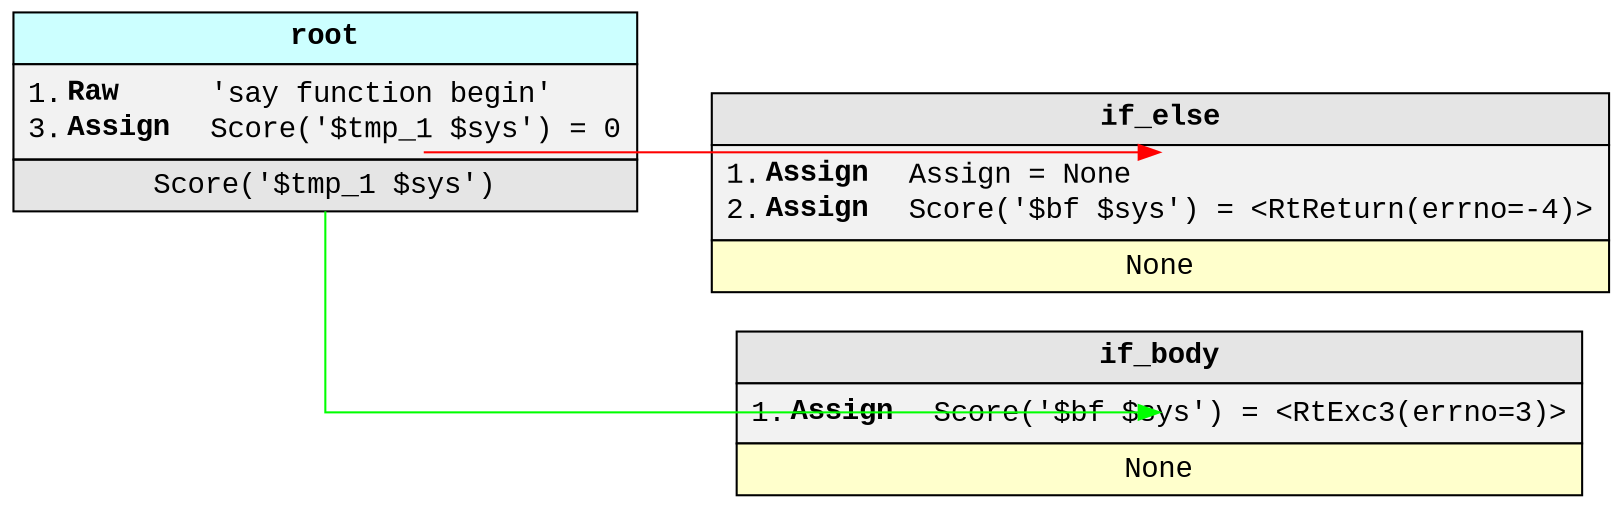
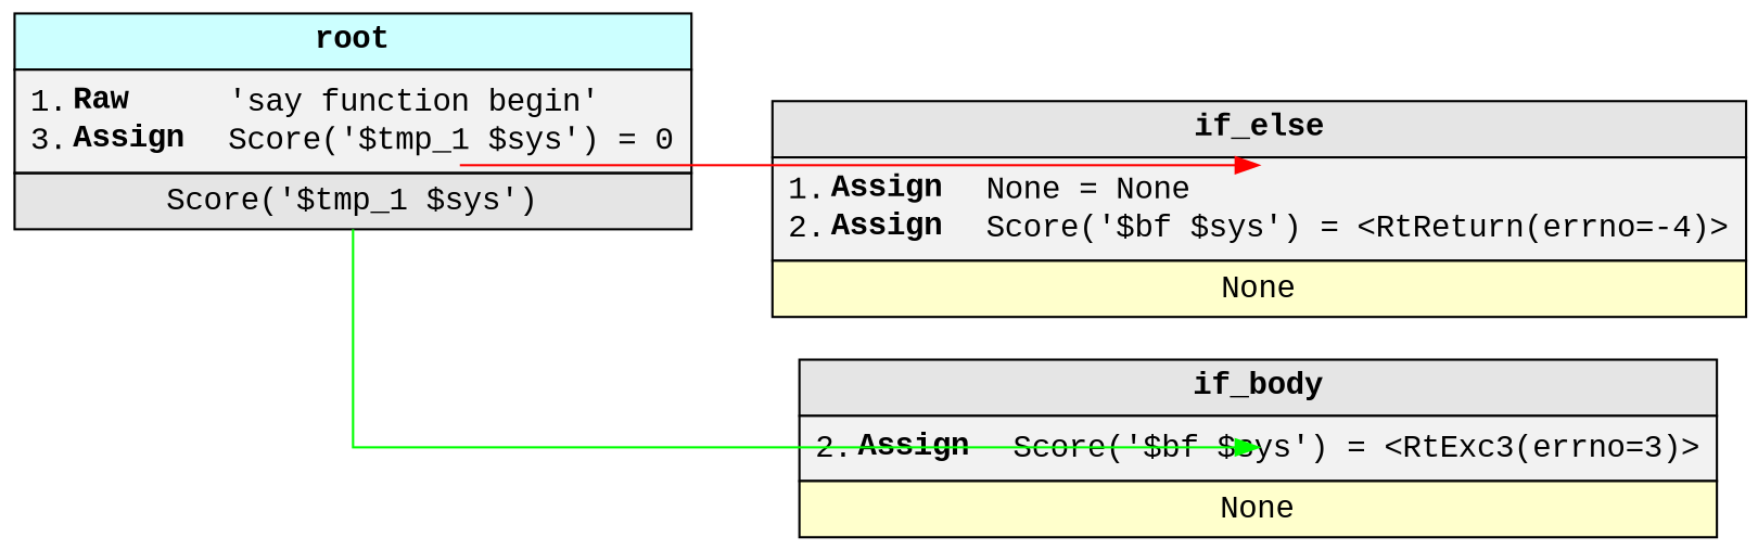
  digraph {
    bgcolor=white
    rankdir=LR
    splines=ortho
    node [fillcolor=gray90 fontname="Courier New" shape=plain style=filled]
    edge [fontname="Courier New" headport=n]
-   n1 [label=<                     <table border="0" cellborder="1" cellspacing="0" cellpadding="4">                         <tr><td><b>if_else</b></td></tr>                         <tr><td bgcolor="gray95"><table border="0" cellborder="0" cellspacing="2" cellpadding="0">                             <tr><td align="left">1.</td><td align="left"><b>Assign</b>  </td><td align="left">Assign = None</td></tr> <tr><td align="left">2.</td><td align="left"><b>Assign</b>  </td><td align="left">Score(&#x27;$bf $sys&#x27;) = &lt;RtReturn(errno=-4)&gt;</td></tr>                         </table></td></tr>                         <tr><td bgcolor="#ffffcc">None</td></tr>                     </table>                     >]
-   n2 [label=<                     <table border="0" cellborder="1" cellspacing="0" cellpadding="4">                         <tr><td><b>if_body</b></td></tr>                         <tr><td bgcolor="gray95"><table border="0" cellborder="0" cellspacing="2" cellpadding="0">                             <tr><td align="left">1.</td><td align="left"><b>Assign</b>  </td><td align="left">Score(&#x27;$bf $sys&#x27;) = &lt;RtExc3(errno=3)&gt;</td></tr>                         </table></td></tr>                         <tr><td bgcolor="#ffffcc">None</td></tr>                     </table>                     >]
+   n1 [label=<                     <table border="0" cellborder="1" cellspacing="0" cellpadding="4">                         <tr><td><b>if_else</b></td></tr>                         <tr><td bgcolor="gray95"><table border="0" cellborder="0" cellspacing="2" cellpadding="0">                             <tr><td align="left">1.</td><td align="left"><b>Assign</b>  </td><td align="left">None = None</td></tr> <tr><td align="left">2.</td><td align="left"><b>Assign</b>  </td><td align="left">Score(&#x27;$bf $sys&#x27;) = &lt;RtReturn(errno=-4)&gt;</td></tr>                         </table></td></tr>                         <tr><td bgcolor="#ffffcc">None</td></tr>                     </table>                     >]
+   n2 [label=<                     <table border="0" cellborder="1" cellspacing="0" cellpadding="4">                         <tr><td><b>if_body</b></td></tr>                         <tr><td bgcolor="gray95"><table border="0" cellborder="0" cellspacing="2" cellpadding="0">                             <tr><td align="left">2.</td><td align="left"><b>Assign</b>  </td><td align="left">Score(&#x27;$bf $sys&#x27;) = &lt;RtExc3(errno=3)&gt;</td></tr>                         </table></td></tr>                         <tr><td bgcolor="#ffffcc">None</td></tr>                     </table>                     >]
    n3 [label=<                     <table border="0" cellborder="1" cellspacing="0" cellpadding="4">                         <tr><td bgcolor="#ccffff"><b>root</b></td></tr>                         <tr><td bgcolor="gray95"><table border="0" cellborder="0" cellspacing="2" cellpadding="0">                             <tr><td align="left">1.</td><td align="left"><b>Raw</b>  </td><td align="left">&#x27;say function begin&#x27;</td></tr> <tr><td align="left">3.</td><td align="left"><b>Assign</b>  </td><td align="left">Score(&#x27;$tmp_1 $sys&#x27;) = 0</td></tr>                         </table></td></tr>                         <tr><td>Score(&#x27;$tmp_1 $sys&#x27;)</td></tr>                     </table>                     >]
    n3 -> n1 [color=red tailport=se]
    n3 -> n2 [color=green tailport=sw]
  }
